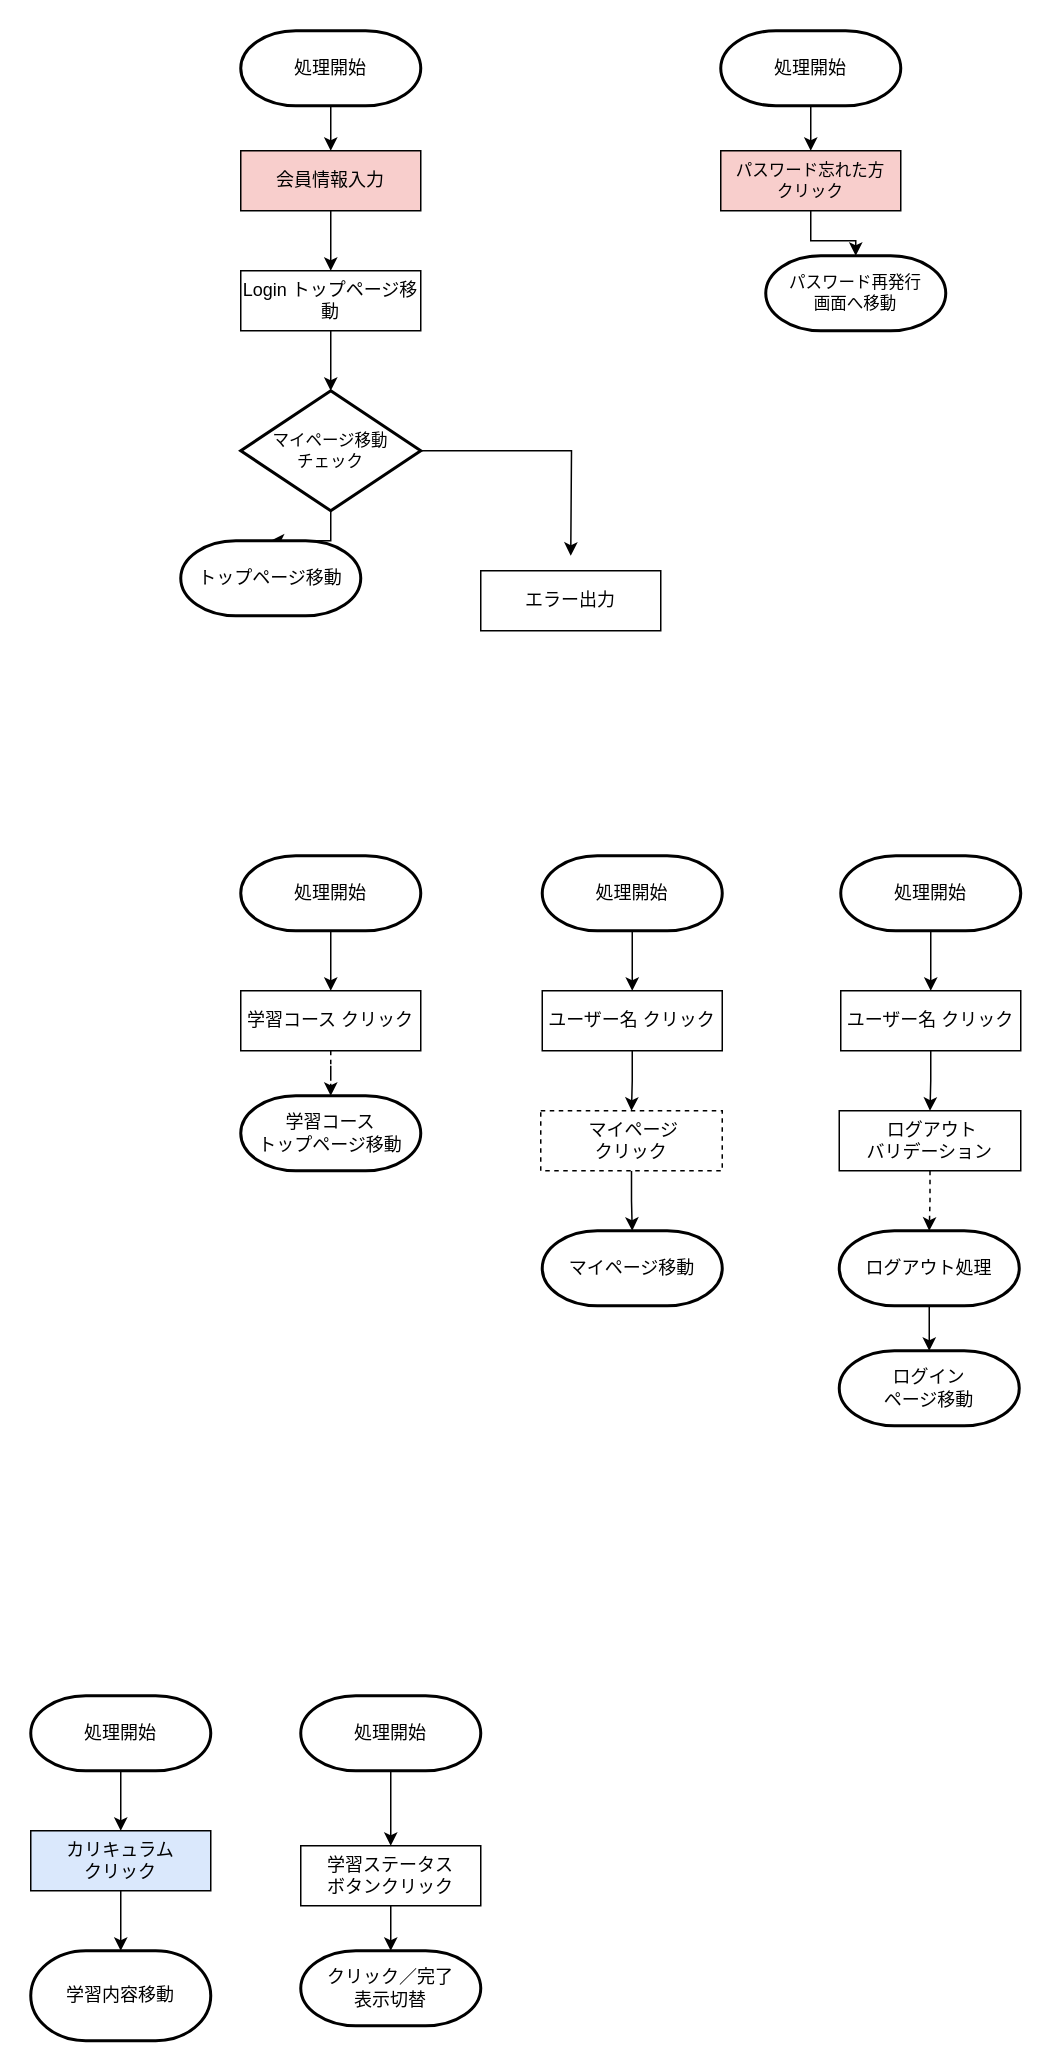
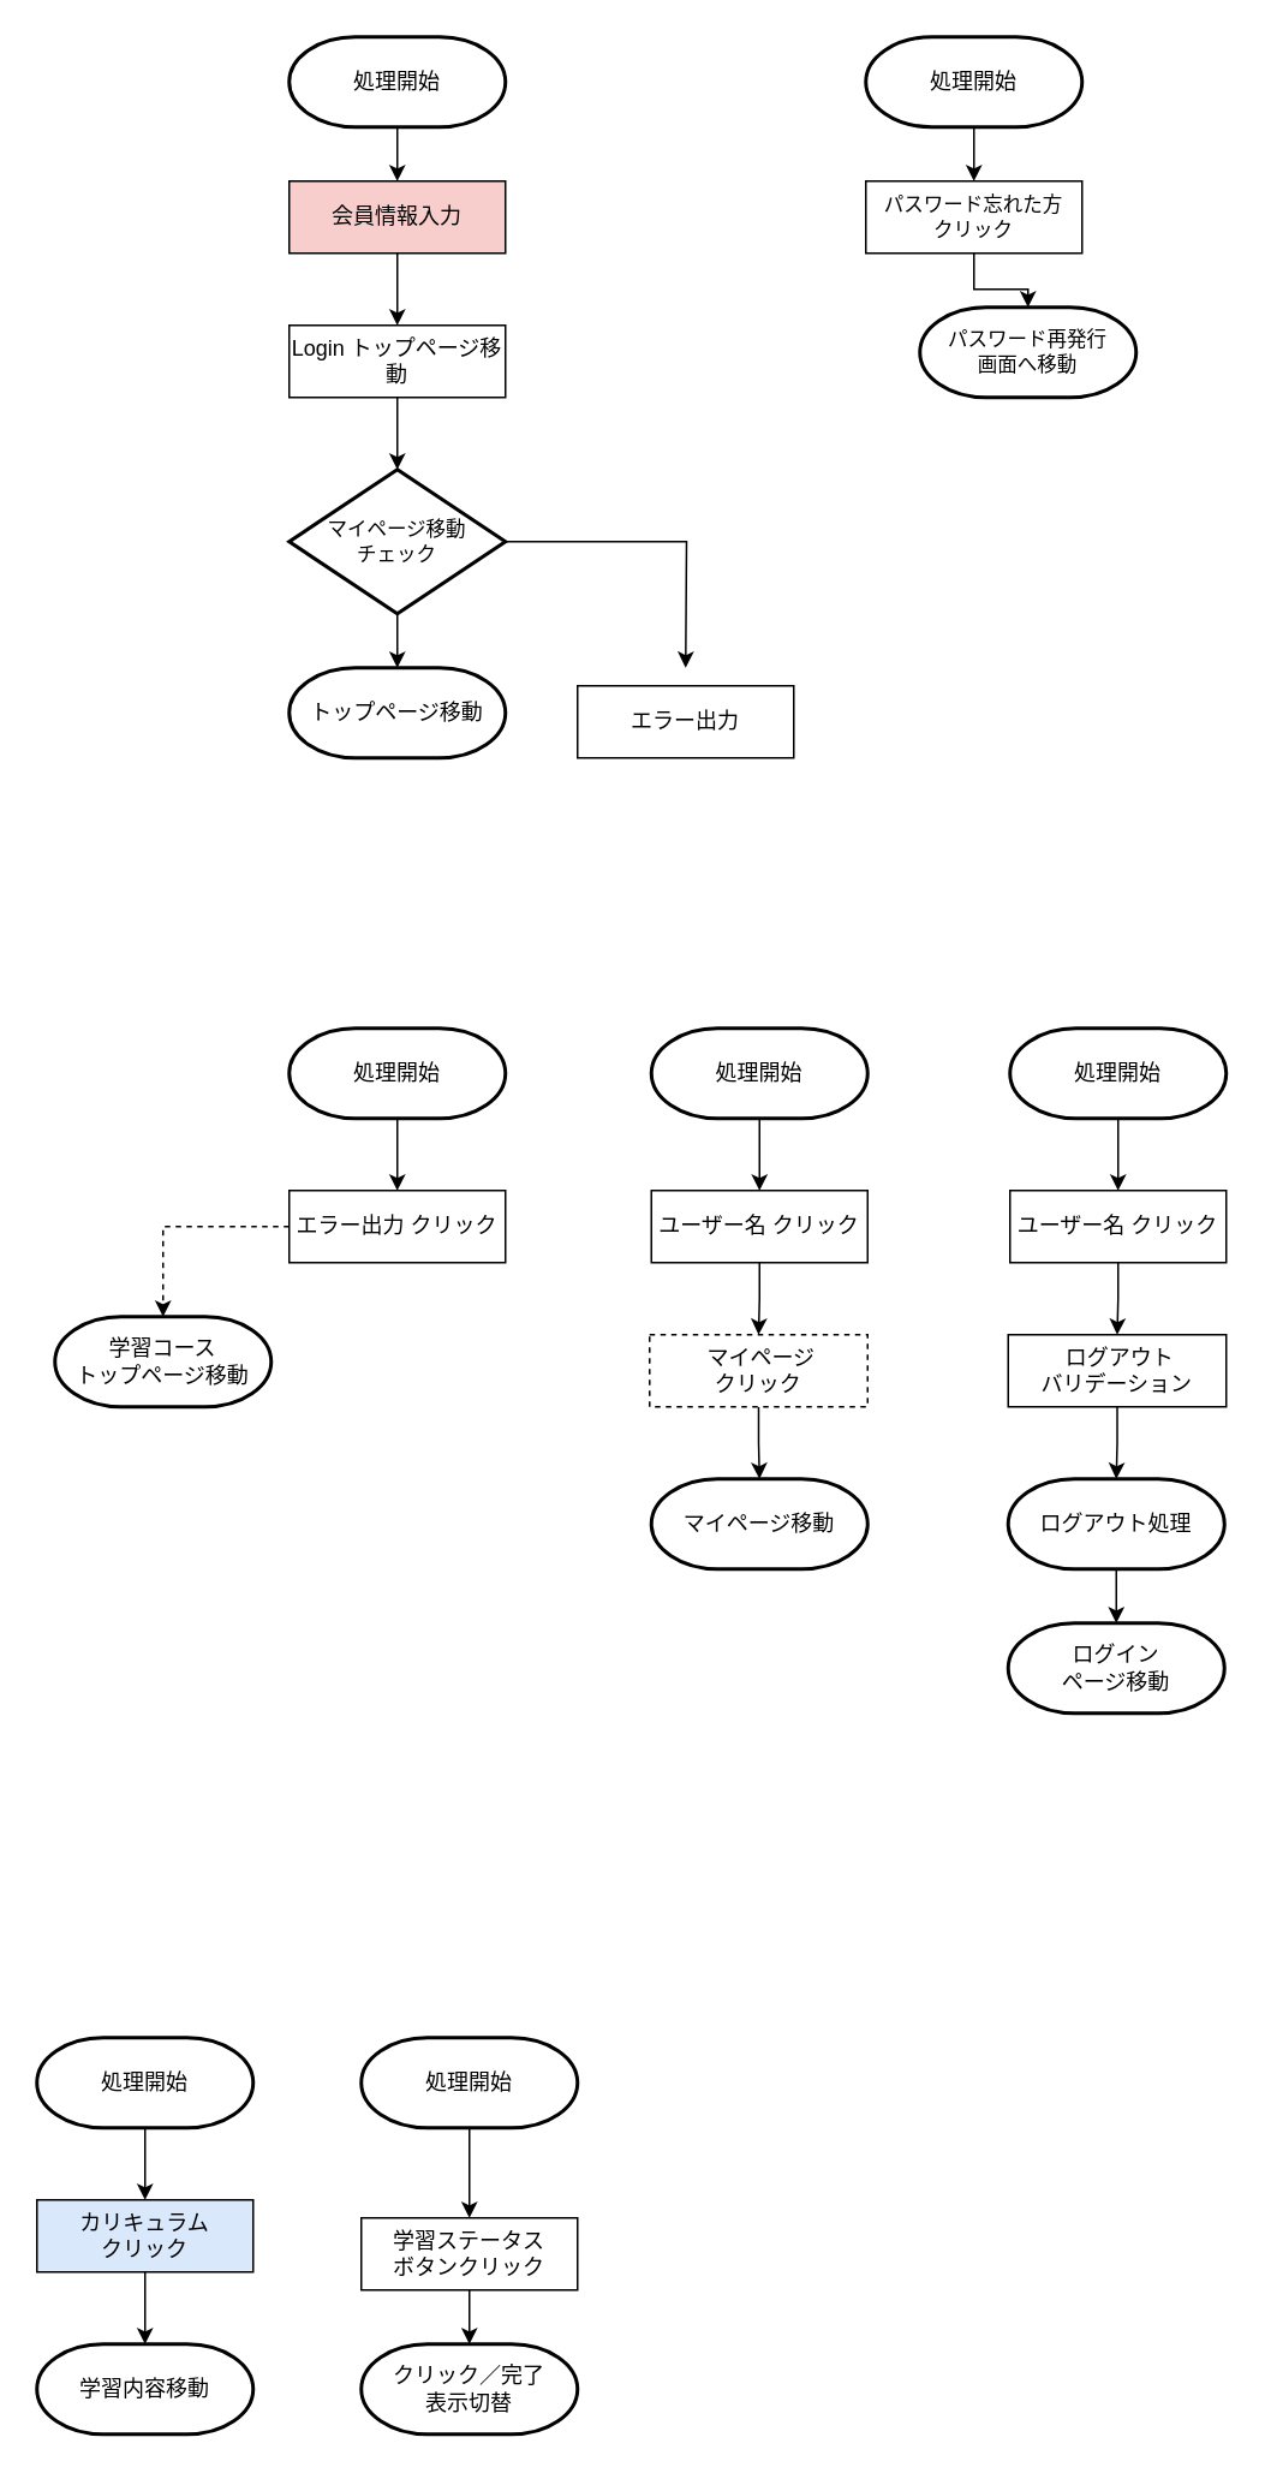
  <mxCell id="0" />
  <mxCell id="1" parent="0" />
  <mxCell id="2" value="" style="edgeStyle=orthogonalEdgeStyle;rounded=0;orthogonalLoop=1;jettySize=auto;html=1;" parent="1" source="3" target="5" edge="1"><mxGeometry relative="1" as="geometry" /></mxCell>
  <mxCell id="3" value="処理開始" style="strokeWidth=2;html=1;shape=mxgraph.flowchart.terminator;whiteSpace=wrap;" parent="1" vertex="1"><mxGeometry x="160" y="20" width="120" height="50" as="geometry" /></mxCell>
  <mxCell id="4" value="" style="edgeStyle=orthogonalEdgeStyle;rounded=0;orthogonalLoop=1;jettySize=auto;html=1;" parent="1" source="5" target="7" edge="1"><mxGeometry relative="1" as="geometry" /></mxCell>
  <mxCell id="5" value="会員情報入力" style="rounded=0;whiteSpace=wrap;html=1;fillColor=#f8cecc;" parent="1" vertex="1"><mxGeometry x="160" y="100" width="120" height="40" as="geometry" /></mxCell>
  <mxCell id="6" value="" style="edgeStyle=orthogonalEdgeStyle;rounded=0;orthogonalLoop=1;jettySize=auto;html=1;" parent="1" source="7" target="10" edge="1"><mxGeometry relative="1" as="geometry" /></mxCell>
  <mxCell id="7" value="Login トップページ移動" style="rounded=0;whiteSpace=wrap;html=1;" parent="1" vertex="1"><mxGeometry x="160" y="180" width="120" height="40" as="geometry" /></mxCell>
  <mxCell id="8" style="edgeStyle=orthogonalEdgeStyle;rounded=0;orthogonalLoop=1;jettySize=auto;html=1;exitX=0.5;exitY=1;exitDx=0;exitDy=0;exitPerimeter=0;entryX=0.5;entryY=0;entryDx=0;entryDy=0;entryPerimeter=0;" parent="1" source="10" target="11" edge="1"><mxGeometry relative="1" as="geometry" /></mxCell>
  <mxCell id="9" style="edgeStyle=orthogonalEdgeStyle;rounded=0;orthogonalLoop=1;jettySize=auto;html=1;exitX=1;exitY=0.5;exitDx=0;exitDy=0;exitPerimeter=0;entryX=0.5;entryY=0;entryDx=0;entryDy=0;entryPerimeter=0;" parent="1" source="10" edge="1"><mxGeometry relative="1" as="geometry"><mxPoint x="380" y="370" as="targetPoint" /></mxGeometry></mxCell>
  <mxCell id="10" value="マイページ移動&lt;br&gt;チェック" style="strokeWidth=2;html=1;shape=mxgraph.flowchart.decision;whiteSpace=wrap;fontSize=11;" parent="1" vertex="1"><mxGeometry x="160" y="260" width="120" height="80" as="geometry" /></mxCell>
- <mxCell id="11" value="トップページ移動" style="strokeWidth=2;html=1;shape=mxgraph.flowchart.terminator;whiteSpace=wrap;" parent="1" vertex="1"><mxGeometry x="120" y="360" width="120" height="50" as="geometry" /></mxCell>
+ <mxCell id="11" value="トップページ移動" style="strokeWidth=2;html=1;shape=mxgraph.flowchart.terminator;whiteSpace=wrap;" parent="1" vertex="1"><mxGeometry x="160" y="370" width="120" height="50" as="geometry" /></mxCell>
  <mxCell id="12" value="エラー出力" style="rounded=0;whiteSpace=wrap;html=1;" parent="1" vertex="1"><mxGeometry x="320" y="380" width="120" height="40" as="geometry" /></mxCell>
  <mxCell id="13" style="edgeStyle=orthogonalEdgeStyle;rounded=0;orthogonalLoop=1;jettySize=auto;html=1;exitX=0.5;exitY=1;exitDx=0;exitDy=0;exitPerimeter=0;entryX=0.5;entryY=0;entryDx=0;entryDy=0;" parent="1" source="14" target="16" edge="1"><mxGeometry relative="1" as="geometry" /></mxCell>
  <mxCell id="14" value="処理開始" style="strokeWidth=2;html=1;shape=mxgraph.flowchart.terminator;whiteSpace=wrap;" parent="1" vertex="1"><mxGeometry x="480" y="20" width="120" height="50" as="geometry" /></mxCell>
  <mxCell id="15" style="edgeStyle=orthogonalEdgeStyle;rounded=0;orthogonalLoop=1;jettySize=auto;html=1;exitX=0.5;exitY=1;exitDx=0;exitDy=0;entryX=0.5;entryY=0;entryDx=0;entryDy=0;entryPerimeter=0;" parent="1" source="16" target="17" edge="1"><mxGeometry relative="1" as="geometry" /></mxCell>
- <mxCell id="16" value="パスワード忘れた方&lt;br style=&quot;font-size: 11px;&quot;&gt;クリック" style="rounded=0;whiteSpace=wrap;html=1;fontSize=11;fillColor=#f8cecc;" parent="1" vertex="1"><mxGeometry x="480" y="100" width="120" height="40" as="geometry" /></mxCell>
+ <mxCell id="16" value="パスワード忘れた方&lt;br style=&quot;font-size: 11px;&quot;&gt;クリック" style="rounded=0;whiteSpace=wrap;html=1;fontSize=11;" parent="1" vertex="1"><mxGeometry x="480" y="100" width="120" height="40" as="geometry" /></mxCell>
  <mxCell id="17" value="パスワード再発行&lt;br style=&quot;font-size: 11px;&quot;&gt;画面へ移動" style="strokeWidth=2;html=1;shape=mxgraph.flowchart.terminator;whiteSpace=wrap;fontSize=11;" parent="1" vertex="1"><mxGeometry x="510" y="170" width="120" height="50" as="geometry" /></mxCell>
  <mxCell id="18" style="edgeStyle=orthogonalEdgeStyle;rounded=0;orthogonalLoop=1;jettySize=auto;html=1;entryX=0.5;entryY=0;entryDx=0;entryDy=0;" parent="1" source="19" target="21" edge="1"><mxGeometry relative="1" as="geometry" /></mxCell>
  <mxCell id="19" value="処理開始" style="strokeWidth=2;html=1;shape=mxgraph.flowchart.terminator;whiteSpace=wrap;" parent="1" vertex="1"><mxGeometry x="160" y="570" width="120" height="50" as="geometry" /></mxCell>
  <mxCell id="20" style="edgeStyle=orthogonalEdgeStyle;rounded=0;orthogonalLoop=1;jettySize=auto;html=1;dashed=1;" parent="1" source="21" target="22" edge="1"><mxGeometry relative="1" as="geometry" /></mxCell>
- <mxCell id="21" value="学習コース クリック" style="rounded=0;whiteSpace=wrap;html=1;" parent="1" vertex="1"><mxGeometry x="160" y="660" width="120" height="40" as="geometry" /></mxCell>
- <mxCell id="22" value="学習コース&lt;br&gt;トップページ移動" style="strokeWidth=2;html=1;shape=mxgraph.flowchart.terminator;whiteSpace=wrap;" parent="1" vertex="1"><mxGeometry x="160" y="730" width="120" height="50" as="geometry" /></mxCell>
+ <mxCell id="21" value="エラー出力 クリック" style="rounded=0;whiteSpace=wrap;html=1;" parent="1" vertex="1"><mxGeometry x="160" y="660" width="120" height="40" as="geometry" /></mxCell>
+ <mxCell id="22" value="学習コース&lt;br&gt;トップページ移動" style="strokeWidth=2;html=1;shape=mxgraph.flowchart.terminator;whiteSpace=wrap;" parent="1" vertex="1"><mxGeometry x="30" y="730" width="120" height="50" as="geometry" /></mxCell>
  <mxCell id="23" value="" style="edgeStyle=orthogonalEdgeStyle;rounded=0;orthogonalLoop=1;jettySize=auto;html=1;entryX=0.5;entryY=0;entryDx=0;entryDy=0;" parent="1" source="24" target="26" edge="1"><mxGeometry relative="1" as="geometry"><mxPoint x="420" y="660" as="targetPoint" /></mxGeometry></mxCell>
  <mxCell id="24" value="処理開始" style="strokeWidth=2;html=1;shape=mxgraph.flowchart.terminator;whiteSpace=wrap;" parent="1" vertex="1"><mxGeometry x="361" y="570" width="120" height="50" as="geometry" /></mxCell>
  <mxCell id="25" style="edgeStyle=orthogonalEdgeStyle;rounded=0;orthogonalLoop=1;jettySize=auto;html=1;exitX=0.5;exitY=1;exitDx=0;exitDy=0;" parent="1" source="26" target="29" edge="1"><mxGeometry relative="1" as="geometry" /></mxCell>
  <mxCell id="26" value="ユーザー名 クリック" style="rounded=0;whiteSpace=wrap;html=1;" parent="1" vertex="1"><mxGeometry x="361" y="660" width="120" height="40" as="geometry" /></mxCell>
  <mxCell id="27" value="マイページ移動" style="strokeWidth=2;html=1;shape=mxgraph.flowchart.terminator;whiteSpace=wrap;" parent="1" vertex="1"><mxGeometry x="361" y="820" width="120" height="50" as="geometry" /></mxCell>
  <mxCell id="28" style="edgeStyle=orthogonalEdgeStyle;rounded=0;orthogonalLoop=1;jettySize=auto;html=1;exitX=0.5;exitY=1;exitDx=0;exitDy=0;entryX=0.5;entryY=0;entryDx=0;entryDy=0;entryPerimeter=0;" parent="1" source="29" target="27" edge="1"><mxGeometry relative="1" as="geometry" /></mxCell>
  <mxCell id="29" value="&amp;nbsp;マイページ&lt;br&gt;クリック" style="rounded=0;whiteSpace=wrap;html=1;dashed=1;" parent="1" vertex="1"><mxGeometry x="360" y="740" width="121" height="40" as="geometry" /></mxCell>
  <mxCell id="30" value="" style="edgeStyle=orthogonalEdgeStyle;rounded=0;orthogonalLoop=1;jettySize=auto;html=1;" parent="1" source="31" target="33" edge="1"><mxGeometry relative="1" as="geometry" /></mxCell>
  <mxCell id="31" value="処理開始" style="strokeWidth=2;html=1;shape=mxgraph.flowchart.terminator;whiteSpace=wrap;" parent="1" vertex="1"><mxGeometry x="560" y="570" width="120" height="50" as="geometry" /></mxCell>
  <mxCell id="32" value="" style="edgeStyle=orthogonalEdgeStyle;rounded=0;orthogonalLoop=1;jettySize=auto;html=1;" parent="1" source="33" target="35" edge="1"><mxGeometry relative="1" as="geometry" /></mxCell>
  <mxCell id="33" value="ユーザー名 クリック" style="rounded=0;whiteSpace=wrap;html=1;" parent="1" vertex="1"><mxGeometry x="560" y="660" width="120" height="40" as="geometry" /></mxCell>
- <mxCell id="34" value="" style="edgeStyle=orthogonalEdgeStyle;rounded=0;orthogonalLoop=1;jettySize=auto;html=1;dashed=1;" parent="1" source="35" target="37" edge="1"><mxGeometry relative="1" as="geometry" /></mxCell>
+ <mxCell id="34" value="" style="edgeStyle=orthogonalEdgeStyle;rounded=0;orthogonalLoop=1;jettySize=auto;html=1;" parent="1" source="35" target="37" edge="1"><mxGeometry relative="1" as="geometry" /></mxCell>
  <mxCell id="35" value="&amp;nbsp;ログアウト&lt;br&gt;バリデーション" style="rounded=0;whiteSpace=wrap;html=1;" parent="1" vertex="1"><mxGeometry x="559" y="740" width="121" height="40" as="geometry" /></mxCell>
  <mxCell id="36" value="" style="edgeStyle=orthogonalEdgeStyle;rounded=0;orthogonalLoop=1;jettySize=auto;html=1;" parent="1" source="37" target="38" edge="1"><mxGeometry relative="1" as="geometry" /></mxCell>
  <mxCell id="37" value="ログアウト処理" style="strokeWidth=2;html=1;shape=mxgraph.flowchart.terminator;whiteSpace=wrap;" parent="1" vertex="1"><mxGeometry x="559" y="820" width="120" height="50" as="geometry" /></mxCell>
  <mxCell id="38" value="ログイン&lt;br&gt;ページ移動" style="strokeWidth=2;html=1;shape=mxgraph.flowchart.terminator;whiteSpace=wrap;" parent="1" vertex="1"><mxGeometry x="559" y="900" width="120" height="50" as="geometry" /></mxCell>
  <mxCell id="39" value="" style="edgeStyle=orthogonalEdgeStyle;rounded=0;orthogonalLoop=1;jettySize=auto;html=1;" edge="1" parent="1" source="40" target="42"><mxGeometry relative="1" as="geometry" /></mxCell>
  <mxCell id="40" value="処理開始" style="strokeWidth=2;html=1;shape=mxgraph.flowchart.terminator;whiteSpace=wrap;" vertex="1" parent="1"><mxGeometry x="20" y="1130" width="120" height="50" as="geometry" /></mxCell>
  <mxCell id="41" value="" style="edgeStyle=orthogonalEdgeStyle;rounded=0;orthogonalLoop=1;jettySize=auto;html=1;" edge="1" parent="1" source="42" target="43"><mxGeometry relative="1" as="geometry" /></mxCell>
  <mxCell id="42" value="カリキュラム&lt;br&gt;クリック" style="rounded=0;whiteSpace=wrap;html=1;fillColor=#dae8fc;" vertex="1" parent="1"><mxGeometry x="20" y="1220" width="120" height="40" as="geometry" /></mxCell>
- <mxCell id="43" value="学習内容移動" style="strokeWidth=2;html=1;shape=mxgraph.flowchart.terminator;whiteSpace=wrap;" vertex="1" parent="1"><mxGeometry x="20" y="1300" width="120" height="60" as="geometry" /></mxCell>
+ <mxCell id="43" value="学習内容移動" style="strokeWidth=2;html=1;shape=mxgraph.flowchart.terminator;whiteSpace=wrap;" vertex="1" parent="1"><mxGeometry x="20" y="1300" width="120" height="50" as="geometry" /></mxCell>
  <mxCell id="44" value="" style="edgeStyle=orthogonalEdgeStyle;rounded=0;orthogonalLoop=1;jettySize=auto;html=1;" edge="1" parent="1" source="45" target="47"><mxGeometry relative="1" as="geometry" /></mxCell>
  <mxCell id="45" value="処理開始" style="strokeWidth=2;html=1;shape=mxgraph.flowchart.terminator;whiteSpace=wrap;" vertex="1" parent="1"><mxGeometry x="200" y="1130" width="120" height="50" as="geometry" /></mxCell>
  <mxCell id="46" value="" style="edgeStyle=orthogonalEdgeStyle;rounded=0;orthogonalLoop=1;jettySize=auto;html=1;" edge="1" parent="1" source="47" target="48"><mxGeometry relative="1" as="geometry" /></mxCell>
  <mxCell id="47" value="学習ステータス&lt;br&gt;ボタンクリック" style="rounded=0;whiteSpace=wrap;html=1;" vertex="1" parent="1"><mxGeometry x="200" y="1230" width="120" height="40" as="geometry" /></mxCell>
  <mxCell id="48" value="クリック／完了&lt;br&gt;表示切替" style="strokeWidth=2;html=1;shape=mxgraph.flowchart.terminator;whiteSpace=wrap;" vertex="1" parent="1"><mxGeometry x="200" y="1300" width="120" height="50" as="geometry" /></mxCell>
